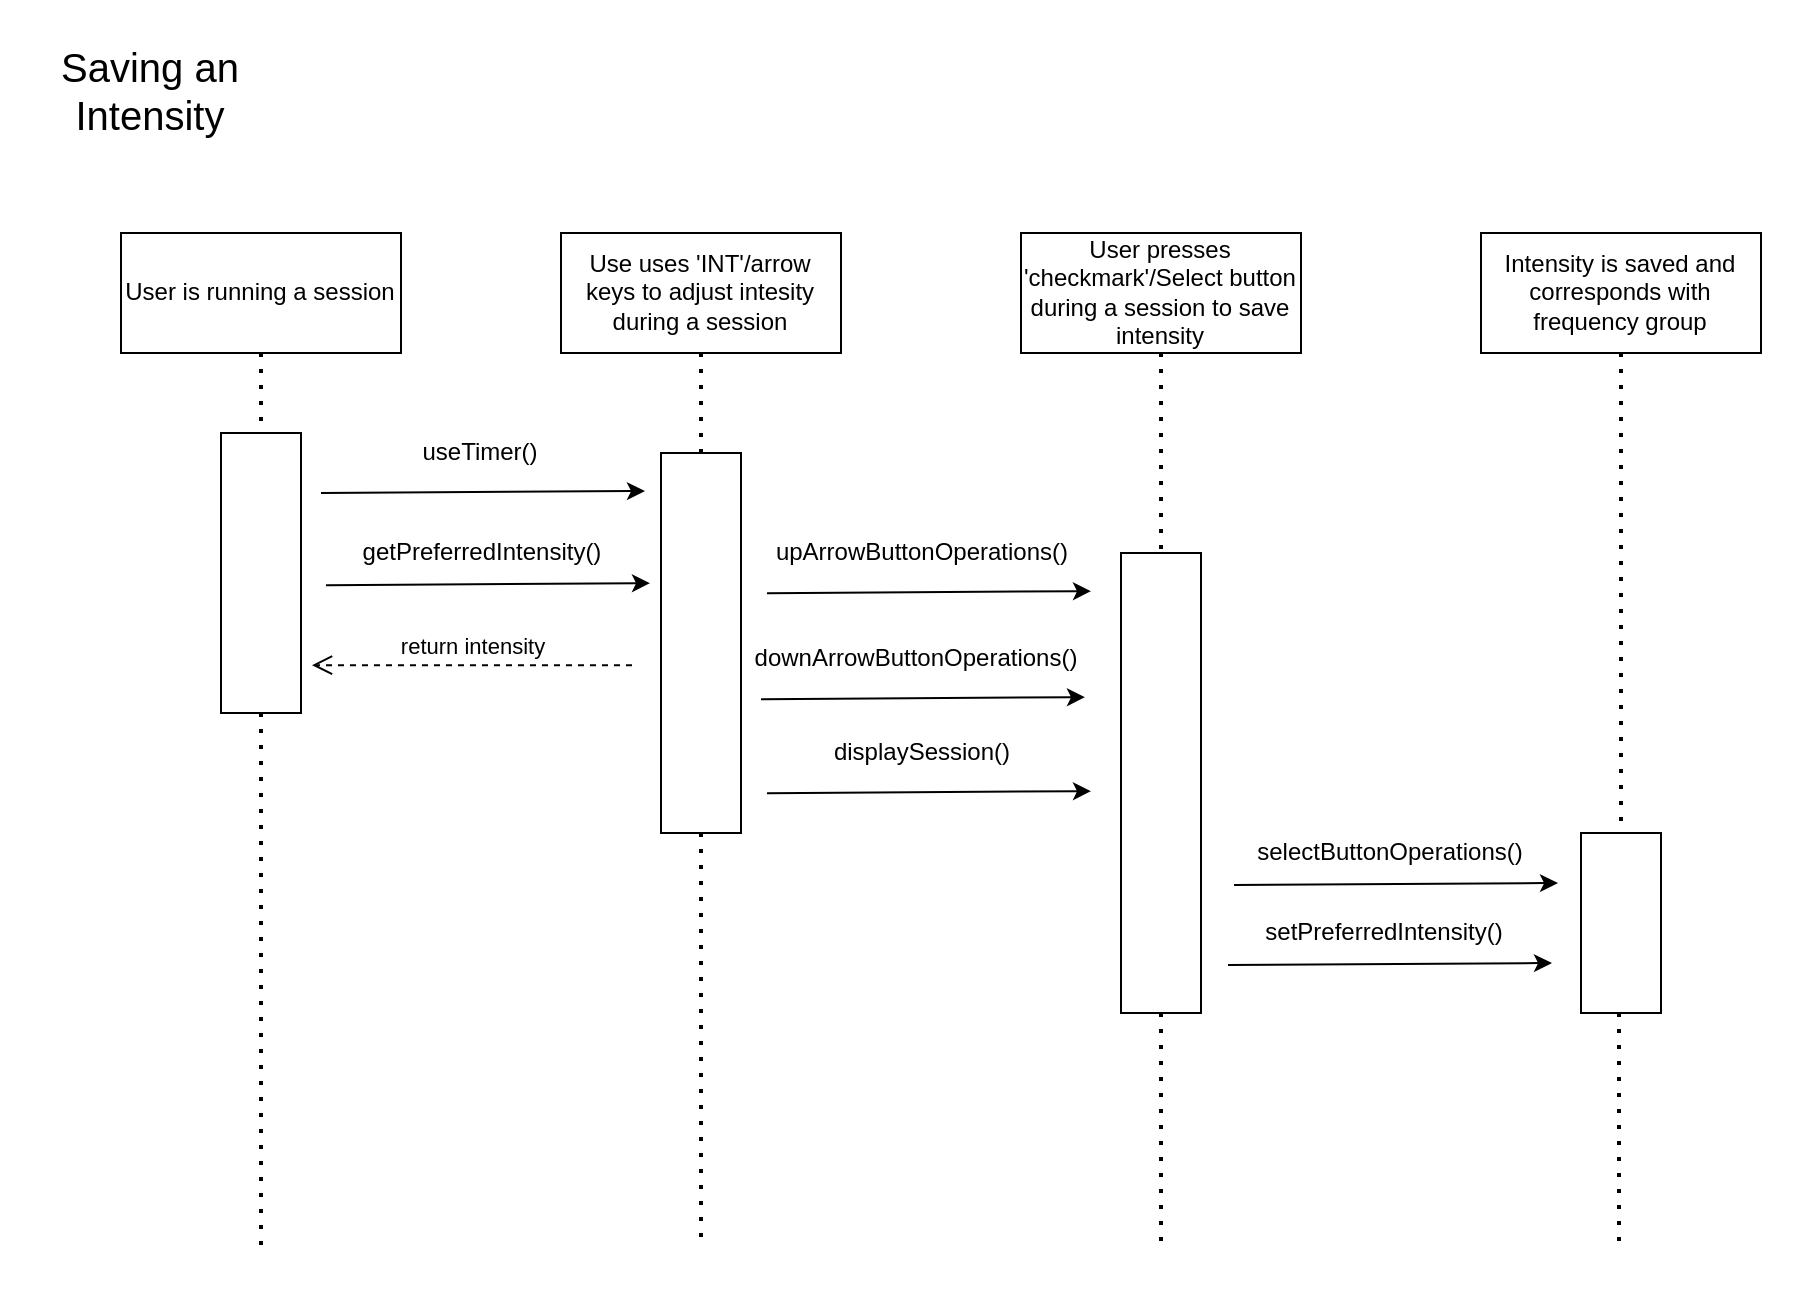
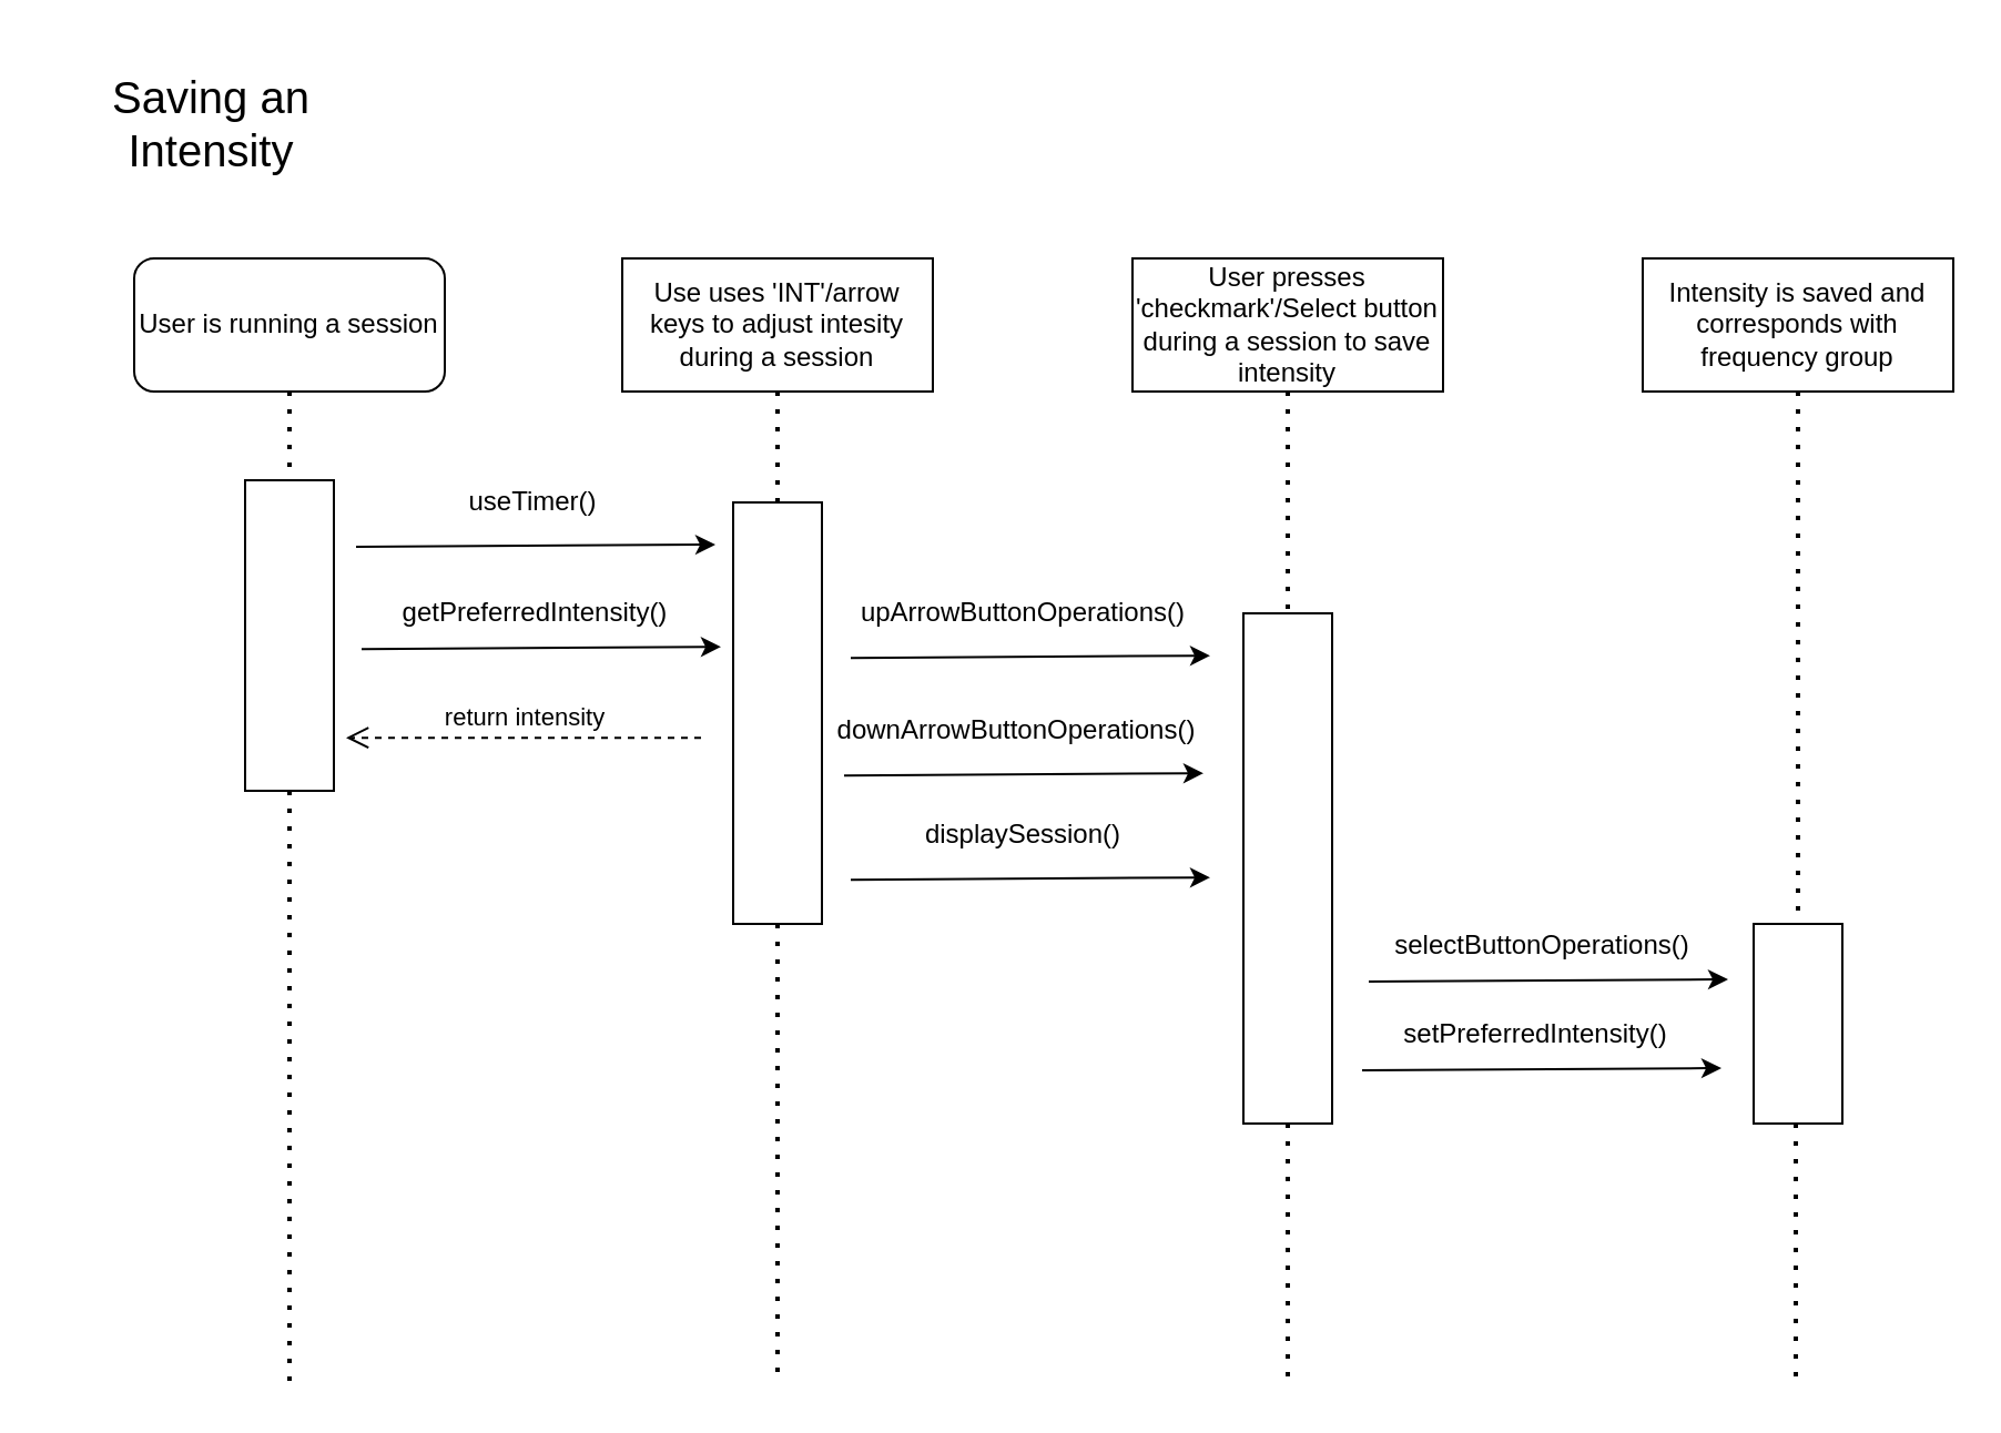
  <mxCell id="0" />
  <mxCell id="1" parent="0" />
  <mxCell id="2" value="Use uses 'INT'/arrow keys to adjust intesity during a session" style="rounded=0;whiteSpace=wrap;html=1;" parent="1" vertex="1"><mxGeometry x="280" y="116" width="140" height="60" as="geometry" /></mxCell>
  <mxCell id="3" value="" style="endArrow=none;dashed=1;html=1;dashPattern=1 3;strokeWidth=2;rounded=0;exitX=0.5;exitY=1;exitDx=0;exitDy=0;startArrow=none;" parent="1" source="5" edge="1"><mxGeometry width="50" height="50" relative="1" as="geometry"><mxPoint x="560" y="464" as="sourcePoint" /><mxPoint x="350" y="624" as="targetPoint" /></mxGeometry></mxCell>
  <mxCell id="4" value="" style="endArrow=none;dashed=1;html=1;dashPattern=1 3;strokeWidth=2;rounded=0;exitX=0.5;exitY=1;exitDx=0;exitDy=0;" parent="1" source="2" target="5" edge="1"><mxGeometry width="50" height="50" relative="1" as="geometry"><mxPoint x="340" y="184" as="sourcePoint" /><mxPoint x="340" y="864" as="targetPoint" /></mxGeometry></mxCell>
  <mxCell id="5" value="" style="rounded=0;whiteSpace=wrap;html=1;" parent="1" vertex="1"><mxGeometry x="330" y="226" width="40" height="190" as="geometry" /></mxCell>
- <mxCell id="6" value="&lt;font style=&quot;font-size: 20px&quot;&gt;Saving an Intensity&lt;/font&gt;" style="text;html=1;strokeColor=none;fillColor=none;align=center;verticalAlign=middle;whiteSpace=wrap;rounded=0;" parent="1" vertex="1"><mxGeometry x="20" y="20" width="110" height="50" as="geometry" /></mxCell>
+ <mxCell id="6" value="&lt;font style=&quot;font-size: 20px&quot;&gt;Saving an Intensity&lt;/font&gt;" style="text;html=1;strokeColor=none;fillColor=none;align=center;verticalAlign=middle;whiteSpace=wrap;rounded=0;" parent="1" vertex="1"><mxGeometry x="40" y="30" width="110" height="50" as="geometry" /></mxCell>
  <mxCell id="7" value="User presses 'checkmark'/Select button during a session to save intensity" style="rounded=0;whiteSpace=wrap;html=1;" parent="1" vertex="1"><mxGeometry x="510" y="116" width="140" height="60" as="geometry" /></mxCell>
  <mxCell id="8" value="" style="endArrow=none;dashed=1;html=1;dashPattern=1 3;strokeWidth=2;rounded=0;exitX=0.5;exitY=1;exitDx=0;exitDy=0;startArrow=none;" parent="1" source="10" edge="1"><mxGeometry width="50" height="50" relative="1" as="geometry"><mxPoint x="790" y="464" as="sourcePoint" /><mxPoint x="580" y="624" as="targetPoint" /></mxGeometry></mxCell>
  <mxCell id="9" value="" style="endArrow=none;dashed=1;html=1;dashPattern=1 3;strokeWidth=2;rounded=0;exitX=0.5;exitY=1;exitDx=0;exitDy=0;" parent="1" target="10" edge="1"><mxGeometry width="50" height="50" relative="1" as="geometry"><mxPoint x="580" y="176" as="sourcePoint" /><mxPoint x="570" y="864" as="targetPoint" /></mxGeometry></mxCell>
  <mxCell id="10" value="" style="rounded=0;whiteSpace=wrap;html=1;" parent="1" vertex="1"><mxGeometry x="560" y="276" width="40" height="230" as="geometry" /></mxCell>
  <mxCell id="11" value="getPreferredIntensity()" style="text;html=1;strokeColor=none;fillColor=none;align=center;verticalAlign=middle;whiteSpace=wrap;rounded=0;" parent="1" vertex="1"><mxGeometry x="165.5" y="266.08" width="150" height="20" as="geometry" /></mxCell>
  <mxCell id="12" value="" style="endArrow=classic;html=1;rounded=0;" parent="1" edge="1"><mxGeometry width="50" height="50" relative="1" as="geometry"><mxPoint x="162.5" y="292.08" as="sourcePoint" /><mxPoint x="324.5" y="291.08" as="targetPoint" /></mxGeometry></mxCell>
- <mxCell id="13" value="User is running a session" style="rounded=0;whiteSpace=wrap;html=1;" parent="1" vertex="1"><mxGeometry x="60" y="116" width="140" height="60" as="geometry" /></mxCell>
+ <mxCell id="13" value="User is running a session" style="whiteSpace=wrap;html=1;rounded=1;" parent="1" vertex="1"><mxGeometry x="60" y="116" width="140" height="60" as="geometry" /></mxCell>
  <mxCell id="14" value="" style="endArrow=none;dashed=1;html=1;dashPattern=1 3;strokeWidth=2;rounded=0;exitX=0.5;exitY=1;exitDx=0;exitDy=0;startArrow=none;" parent="1" source="16" edge="1"><mxGeometry width="50" height="50" relative="1" as="geometry"><mxPoint x="340" y="464" as="sourcePoint" /><mxPoint x="130" y="624" as="targetPoint" /></mxGeometry></mxCell>
  <mxCell id="15" value="" style="endArrow=none;dashed=1;html=1;dashPattern=1 3;strokeWidth=2;rounded=0;exitX=0.5;exitY=1;exitDx=0;exitDy=0;" parent="1" source="13" target="16" edge="1"><mxGeometry width="50" height="50" relative="1" as="geometry"><mxPoint x="120" y="184" as="sourcePoint" /><mxPoint x="120" y="864" as="targetPoint" /></mxGeometry></mxCell>
  <mxCell id="16" value="" style="rounded=0;whiteSpace=wrap;html=1;" parent="1" vertex="1"><mxGeometry x="110" y="216" width="40" height="140" as="geometry" /></mxCell>
  <mxCell id="17" value="selectButtonOperations()" style="text;html=1;strokeColor=none;fillColor=none;align=center;verticalAlign=middle;whiteSpace=wrap;rounded=0;" parent="1" vertex="1"><mxGeometry x="619.5" y="416" width="150" height="20" as="geometry" /></mxCell>
  <mxCell id="18" value="" style="endArrow=classic;html=1;rounded=0;" parent="1" edge="1"><mxGeometry width="50" height="50" relative="1" as="geometry"><mxPoint x="616.5" y="442" as="sourcePoint" /><mxPoint x="778.5" y="441" as="targetPoint" /></mxGeometry></mxCell>
  <mxCell id="19" value="Intensity is saved and corresponds with frequency group" style="rounded=0;whiteSpace=wrap;html=1;" parent="1" vertex="1"><mxGeometry x="740" y="116" width="140" height="60" as="geometry" /></mxCell>
  <mxCell id="20" value="" style="endArrow=none;dashed=1;html=1;dashPattern=1 3;strokeWidth=2;rounded=0;exitX=0.5;exitY=1;exitDx=0;exitDy=0;" parent="1" source="19" target="21" edge="1"><mxGeometry width="50" height="50" relative="1" as="geometry"><mxPoint x="800" y="174" as="sourcePoint" /><mxPoint x="800" y="854" as="targetPoint" /></mxGeometry></mxCell>
  <mxCell id="21" value="" style="rounded=0;whiteSpace=wrap;html=1;" parent="1" vertex="1"><mxGeometry x="790" y="416" width="40" height="90" as="geometry" /></mxCell>
  <mxCell id="22" value="useTimer()" style="text;html=1;strokeColor=none;fillColor=none;align=center;verticalAlign=middle;whiteSpace=wrap;rounded=0;" parent="1" vertex="1"><mxGeometry x="165" y="216" width="150" height="20" as="geometry" /></mxCell>
  <mxCell id="23" value="" style="endArrow=classic;html=1;rounded=0;" parent="1" edge="1"><mxGeometry width="50" height="50" relative="1" as="geometry"><mxPoint x="160" y="246" as="sourcePoint" /><mxPoint x="322" y="245" as="targetPoint" /></mxGeometry></mxCell>
  <mxCell id="24" value="return intensity" style="html=1;verticalAlign=bottom;endArrow=open;dashed=1;endSize=8;rounded=0;" parent="1" edge="1"><mxGeometry relative="1" as="geometry"><mxPoint x="315.5" y="332.08" as="sourcePoint" /><mxPoint x="155.5" y="332.08" as="targetPoint" /></mxGeometry></mxCell>
  <mxCell id="25" value="upArrowButtonOperations()" style="text;html=1;strokeColor=none;fillColor=none;align=center;verticalAlign=middle;whiteSpace=wrap;rounded=0;" parent="1" vertex="1"><mxGeometry x="386" y="266.08" width="150" height="20" as="geometry" /></mxCell>
  <mxCell id="26" value="" style="endArrow=classic;html=1;rounded=0;" parent="1" edge="1"><mxGeometry width="50" height="50" relative="1" as="geometry"><mxPoint x="383" y="296.08" as="sourcePoint" /><mxPoint x="545" y="295.08" as="targetPoint" /></mxGeometry></mxCell>
  <mxCell id="27" value="downArrowButtonOperations()" style="text;html=1;strokeColor=none;fillColor=none;align=center;verticalAlign=middle;whiteSpace=wrap;rounded=0;" parent="1" vertex="1"><mxGeometry x="383" y="319.08" width="150" height="20" as="geometry" /></mxCell>
  <mxCell id="28" value="" style="endArrow=classic;html=1;rounded=0;" parent="1" edge="1"><mxGeometry width="50" height="50" relative="1" as="geometry"><mxPoint x="380" y="349.08" as="sourcePoint" /><mxPoint x="542" y="348.08" as="targetPoint" /></mxGeometry></mxCell>
  <mxCell id="29" value="displaySession()" style="text;html=1;strokeColor=none;fillColor=none;align=center;verticalAlign=middle;whiteSpace=wrap;rounded=0;" parent="1" vertex="1"><mxGeometry x="386" y="366.08" width="150" height="20" as="geometry" /></mxCell>
  <mxCell id="30" value="" style="endArrow=classic;html=1;rounded=0;" parent="1" edge="1"><mxGeometry width="50" height="50" relative="1" as="geometry"><mxPoint x="383" y="396.08" as="sourcePoint" /><mxPoint x="545" y="395.08" as="targetPoint" /></mxGeometry></mxCell>
  <mxCell id="31" value="setPreferredIntensity()" style="text;html=1;strokeColor=none;fillColor=none;align=center;verticalAlign=middle;whiteSpace=wrap;rounded=0;" vertex="1" parent="1"><mxGeometry x="616.5" y="456" width="150" height="20" as="geometry" /></mxCell>
  <mxCell id="32" value="" style="endArrow=classic;html=1;rounded=0;" edge="1" parent="1"><mxGeometry width="50" height="50" relative="1" as="geometry"><mxPoint x="613.5" y="482" as="sourcePoint" /><mxPoint x="775.5" y="481" as="targetPoint" /></mxGeometry></mxCell>
  <mxCell id="33" value="" style="endArrow=none;dashed=1;html=1;dashPattern=1 3;strokeWidth=2;rounded=0;exitX=0.5;exitY=1;exitDx=0;exitDy=0;startArrow=none;" edge="1" parent="1"><mxGeometry width="50" height="50" relative="1" as="geometry"><mxPoint x="809" y="506" as="sourcePoint" /><mxPoint x="809" y="624" as="targetPoint" /></mxGeometry></mxCell>
